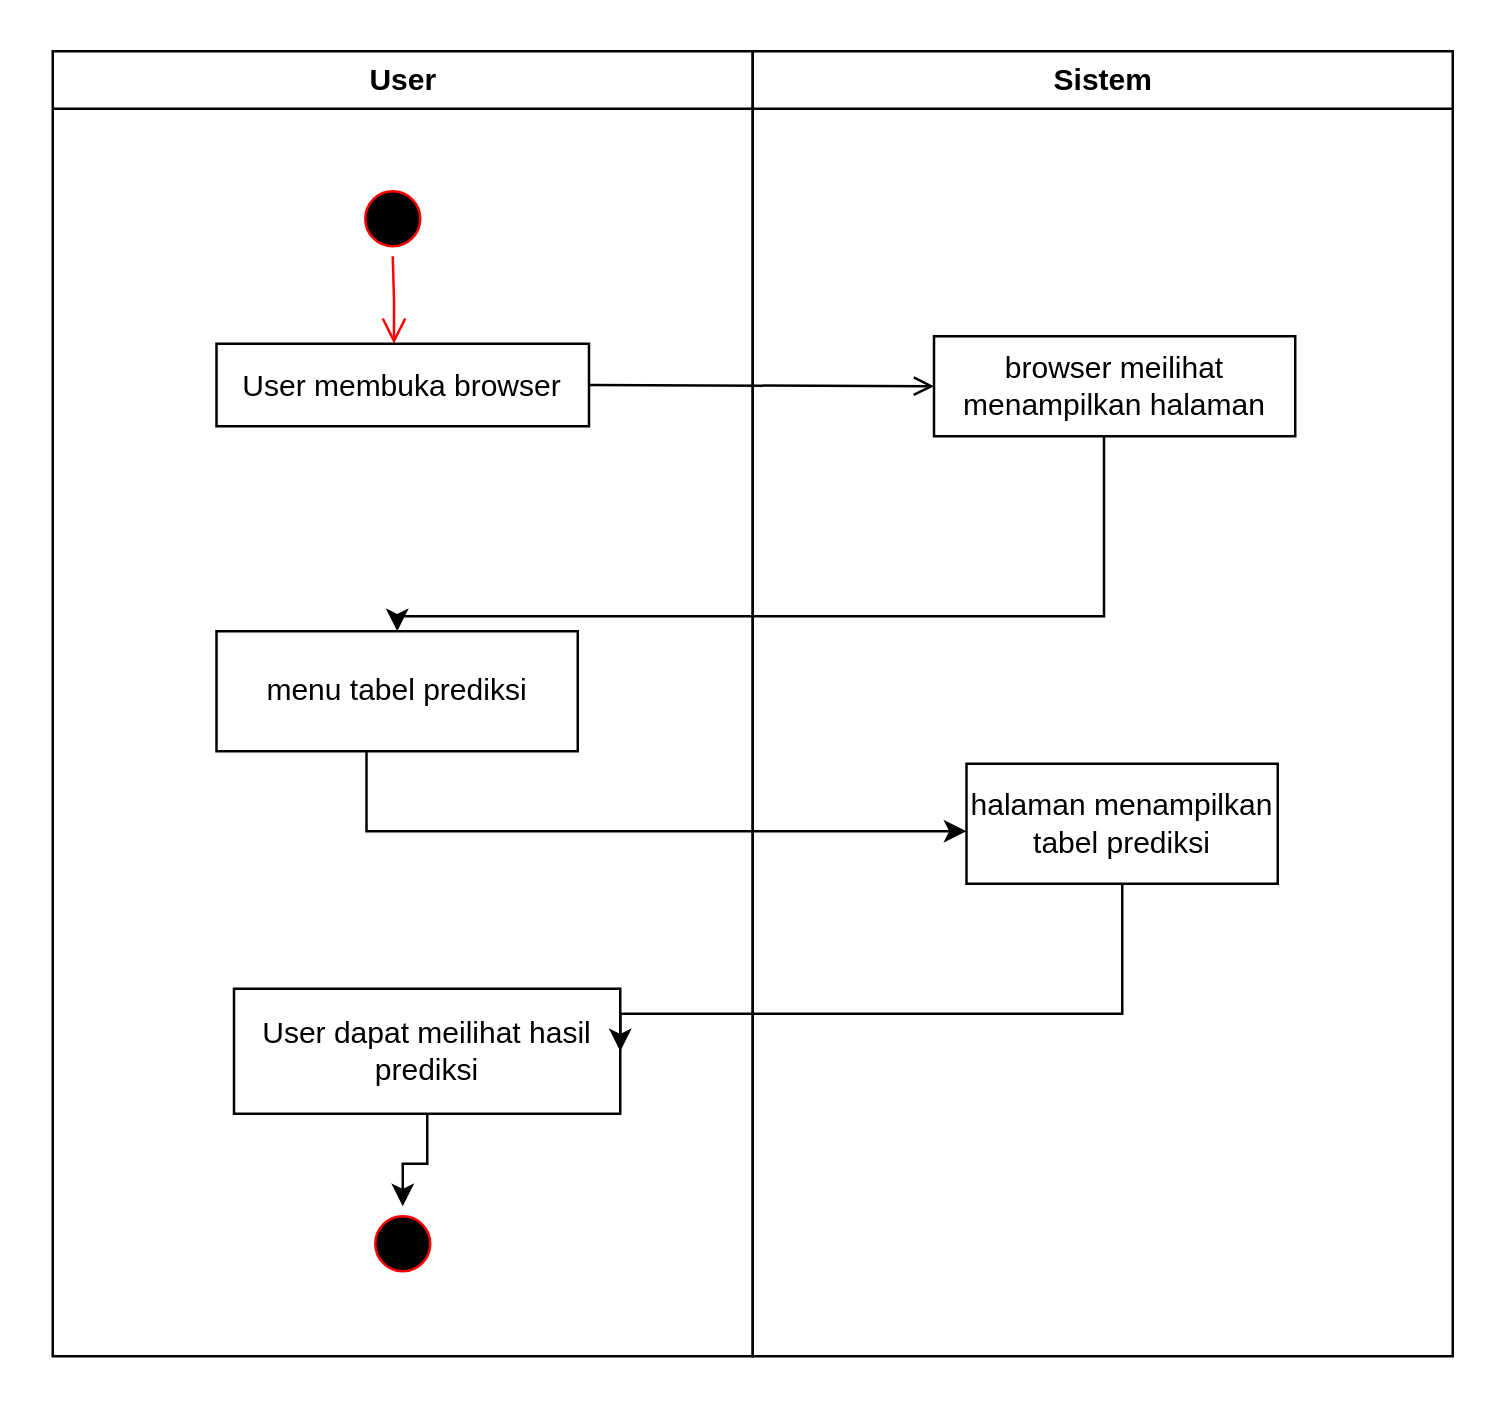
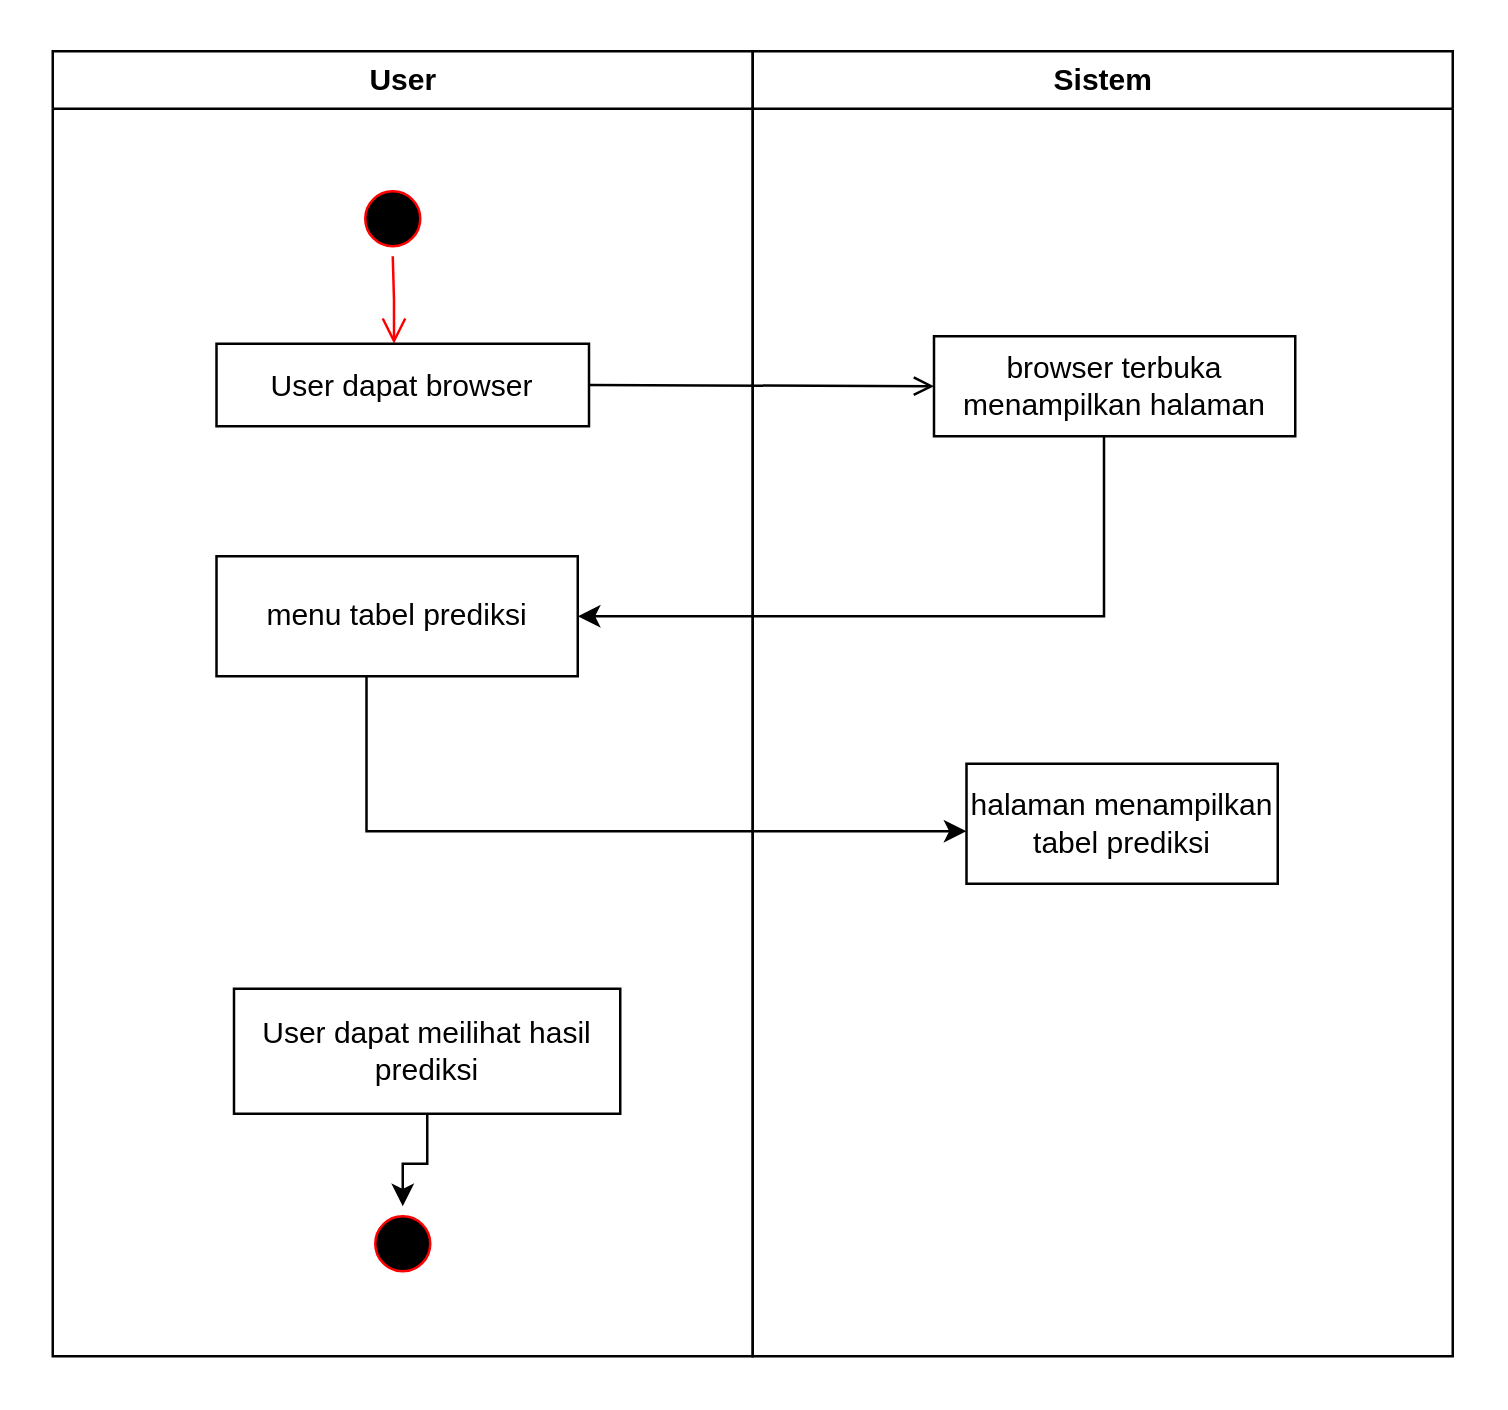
  <mxCell id="0" />
  <mxCell id="1" parent="0" />
  <mxCell id="2" value="User" style="swimlane;whiteSpace=wrap" parent="1" vertex="1"><mxGeometry x="20.5" y="20" width="280" height="522" as="geometry" /></mxCell>
  <mxCell id="3" value="" style="ellipse;shape=startState;fillColor=#000000;strokeColor=#ff0000;" parent="2" vertex="1"><mxGeometry x="121" y="52" width="30" height="30" as="geometry" /></mxCell>
  <mxCell id="4" value="" style="edgeStyle=elbowEdgeStyle;elbow=horizontal;verticalAlign=bottom;endArrow=open;endSize=8;strokeColor=#FF0000;endFill=1;rounded=0" parent="2" source="3" target="5" edge="1"><mxGeometry x="100" y="40" as="geometry"><mxPoint x="115" y="110" as="targetPoint" /></mxGeometry></mxCell>
- <mxCell id="5" value="User membuka browser" style="" parent="2" vertex="1"><mxGeometry x="65.5" y="117" width="149" height="33" as="geometry" /></mxCell>
- <mxCell id="6" value="menu tabel prediksi" style="rounded=0;whiteSpace=wrap;html=1;" parent="2" vertex="1"><mxGeometry x="65.5" y="232" width="144.5" height="48" as="geometry" /></mxCell>
+ <mxCell id="5" value="User dapat browser" style="" parent="2" vertex="1"><mxGeometry x="65.5" y="117" width="149" height="33" as="geometry" /></mxCell>
+ <mxCell id="6" value="menu tabel prediksi" style="rounded=0;whiteSpace=wrap;html=1;" parent="2" vertex="1"><mxGeometry x="65.5" y="202" width="144.5" height="48" as="geometry" /></mxCell>
  <mxCell id="7" style="edgeStyle=orthogonalEdgeStyle;rounded=0;orthogonalLoop=1;jettySize=auto;html=1;entryX=0.5;entryY=0;entryDx=0;entryDy=0;" parent="2" source="8" target="9" edge="1"><mxGeometry relative="1" as="geometry" /></mxCell>
  <mxCell id="8" value="User dapat meilihat hasil prediksi" style="rounded=0;whiteSpace=wrap;html=1;" parent="2" vertex="1"><mxGeometry x="72.5" y="375" width="154.5" height="50" as="geometry" /></mxCell>
  <mxCell id="9" value="" style="ellipse;shape=startState;fillColor=#000000;strokeColor=#ff0000;" parent="2" vertex="1"><mxGeometry x="125" y="462" width="30" height="30" as="geometry" /></mxCell>
  <mxCell id="10" value="Sistem" style="swimlane;whiteSpace=wrap" parent="1" vertex="1"><mxGeometry x="300.5" y="20" width="280" height="522" as="geometry" /></mxCell>
- <mxCell id="11" value="browser meilihat menampilkan halaman" style="rounded=0;whiteSpace=wrap;html=1;" parent="10" vertex="1"><mxGeometry x="72.5" y="114" width="144.5" height="40" as="geometry" /></mxCell>
+ <mxCell id="11" value="browser terbuka menampilkan halaman" style="rounded=0;whiteSpace=wrap;html=1;" parent="10" vertex="1"><mxGeometry x="72.5" y="114" width="144.5" height="40" as="geometry" /></mxCell>
  <mxCell id="12" value="halaman menampilkan tabel prediksi" style="rounded=0;whiteSpace=wrap;html=1;" parent="10" vertex="1"><mxGeometry x="85.5" y="285" width="124.5" height="48" as="geometry" /></mxCell>
  <mxCell id="13" value="" style="endArrow=open;html=1;rounded=0;entryX=0;entryY=0.5;entryDx=0;entryDy=0;exitX=1;exitY=0.5;exitDx=0;exitDy=0;" parent="1" source="5" target="11" edge="1"><mxGeometry width="50" height="50" relative="1" as="geometry"><mxPoint x="216" y="192" as="sourcePoint" /><mxPoint x="266" y="142" as="targetPoint" /></mxGeometry></mxCell>
  <mxCell id="14" style="edgeStyle=orthogonalEdgeStyle;rounded=0;orthogonalLoop=1;jettySize=auto;html=1;" parent="1" source="11" target="6" edge="1"><mxGeometry relative="1" as="geometry"><Array as="points"><mxPoint x="441" y="246" /></Array></mxGeometry></mxCell>
  <mxCell id="15" style="edgeStyle=orthogonalEdgeStyle;rounded=0;orthogonalLoop=1;jettySize=auto;html=1;" parent="1" source="6" edge="1"><mxGeometry relative="1" as="geometry"><mxPoint x="386" y="332" as="targetPoint" /><Array as="points"><mxPoint x="146" y="332" /></Array></mxGeometry></mxCell>
- <mxCell id="16" style="edgeStyle=orthogonalEdgeStyle;rounded=0;orthogonalLoop=1;jettySize=auto;html=1;entryX=1;entryY=0.5;entryDx=0;entryDy=0;" parent="1" source="12" target="8" edge="1"><mxGeometry relative="1" as="geometry"><Array as="points"><mxPoint x="448" y="405" /></Array></mxGeometry></mxCell>
